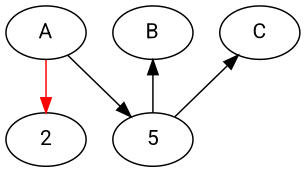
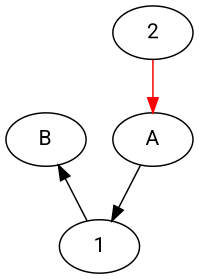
  digraph {
    fontname=Roboto
    rankdir=TB
    root=centr
    splines=true
    node [fontname=Roboto]
    edge [fontname=Roboto weight=10]
    A
    B
-   C
    n4 [label=2]
-   1 [label=5]
+   1
    subgraph sub_1 {
      A
      B
-     C
    }
    subgraph sub_2 {
      n4
      1
    }
-   A -> n4 [color=red]
+   n4 -> A [color=red]
    A -> 1
    B -> 1 [dir=back]
-   C -> 1 [dir=back]
  }
